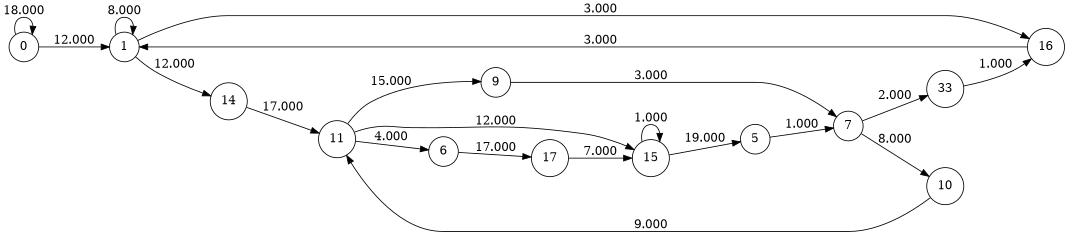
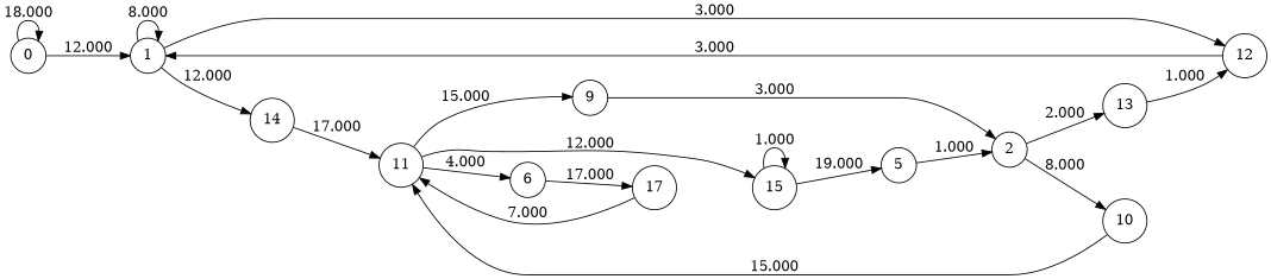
  digraph {
    rankdir=LR
    node [shape=circle]
    0
    n2 [label=1]
    14
-   16
+   16 [label=12]
    11
    15
    6
    9
    5
    17
-   2 [label=7]
-   13 [label=33]
+   2
+   13
    10
    0 -> 0 [label=18.000]
    0 -> n2 [label=12.000]
    n2 -> n2 [label=8.000]
    n2 -> 14 [label=12.000]
    n2 -> 16 [label=3.000]
    14 -> 11 [label=17.000]
    16 -> n2 [label=3.000]
    11 -> 15 [label=12.000]
    11 -> 6 [label=4.000]
    11 -> 9 [label=15.000]
    15 -> 15 [label=1.000]
    15 -> 5 [label=19.000]
    6 -> 17 [label=17.000]
    9 -> 2 [label=3.000]
    5 -> 2 [label=1.000]
-   17 -> 15 [label=7.000]
+   17 -> 11 [label=7.000]
    2 -> 13 [label=2.000]
    2 -> 10 [label=8.000]
    13 -> 16 [label=1.000]
-   10 -> 11 [label=9.000]
+   10 -> 11 [label=15.000]
  }
